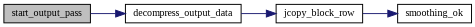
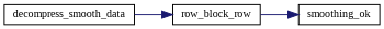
  digraph {
    fontname="Liberation Serif"
    rankdir=LR
    node [color=black fontname="Liberation Serif" fontsize=10 shape=record]
    edge [color=midnightblue fontname="Liberation Serif" fontsize=10 labelfontname=Helvetica labelfontsize=10 style=solid]
-   n1 [fillcolor=grey75 fontcolor=black height=0.2 label=start_output_pass style=filled width=0.4]
-   n2 [height=0.2 label=decompress_output_data width=0.4]
+   n2 [height=0.2 label=decompress_smooth_data width=0.4]
    n3 [height=0.2 label=smoothing_ok width=0.4]
-   n4 [height=0.2 label=jcopy_block_row width=0.4]
-   n1 -> n2
+   n4 [height=0.2 label=row_block_row width=0.4]
    n2 -> n4
    n4 -> n3
  }
